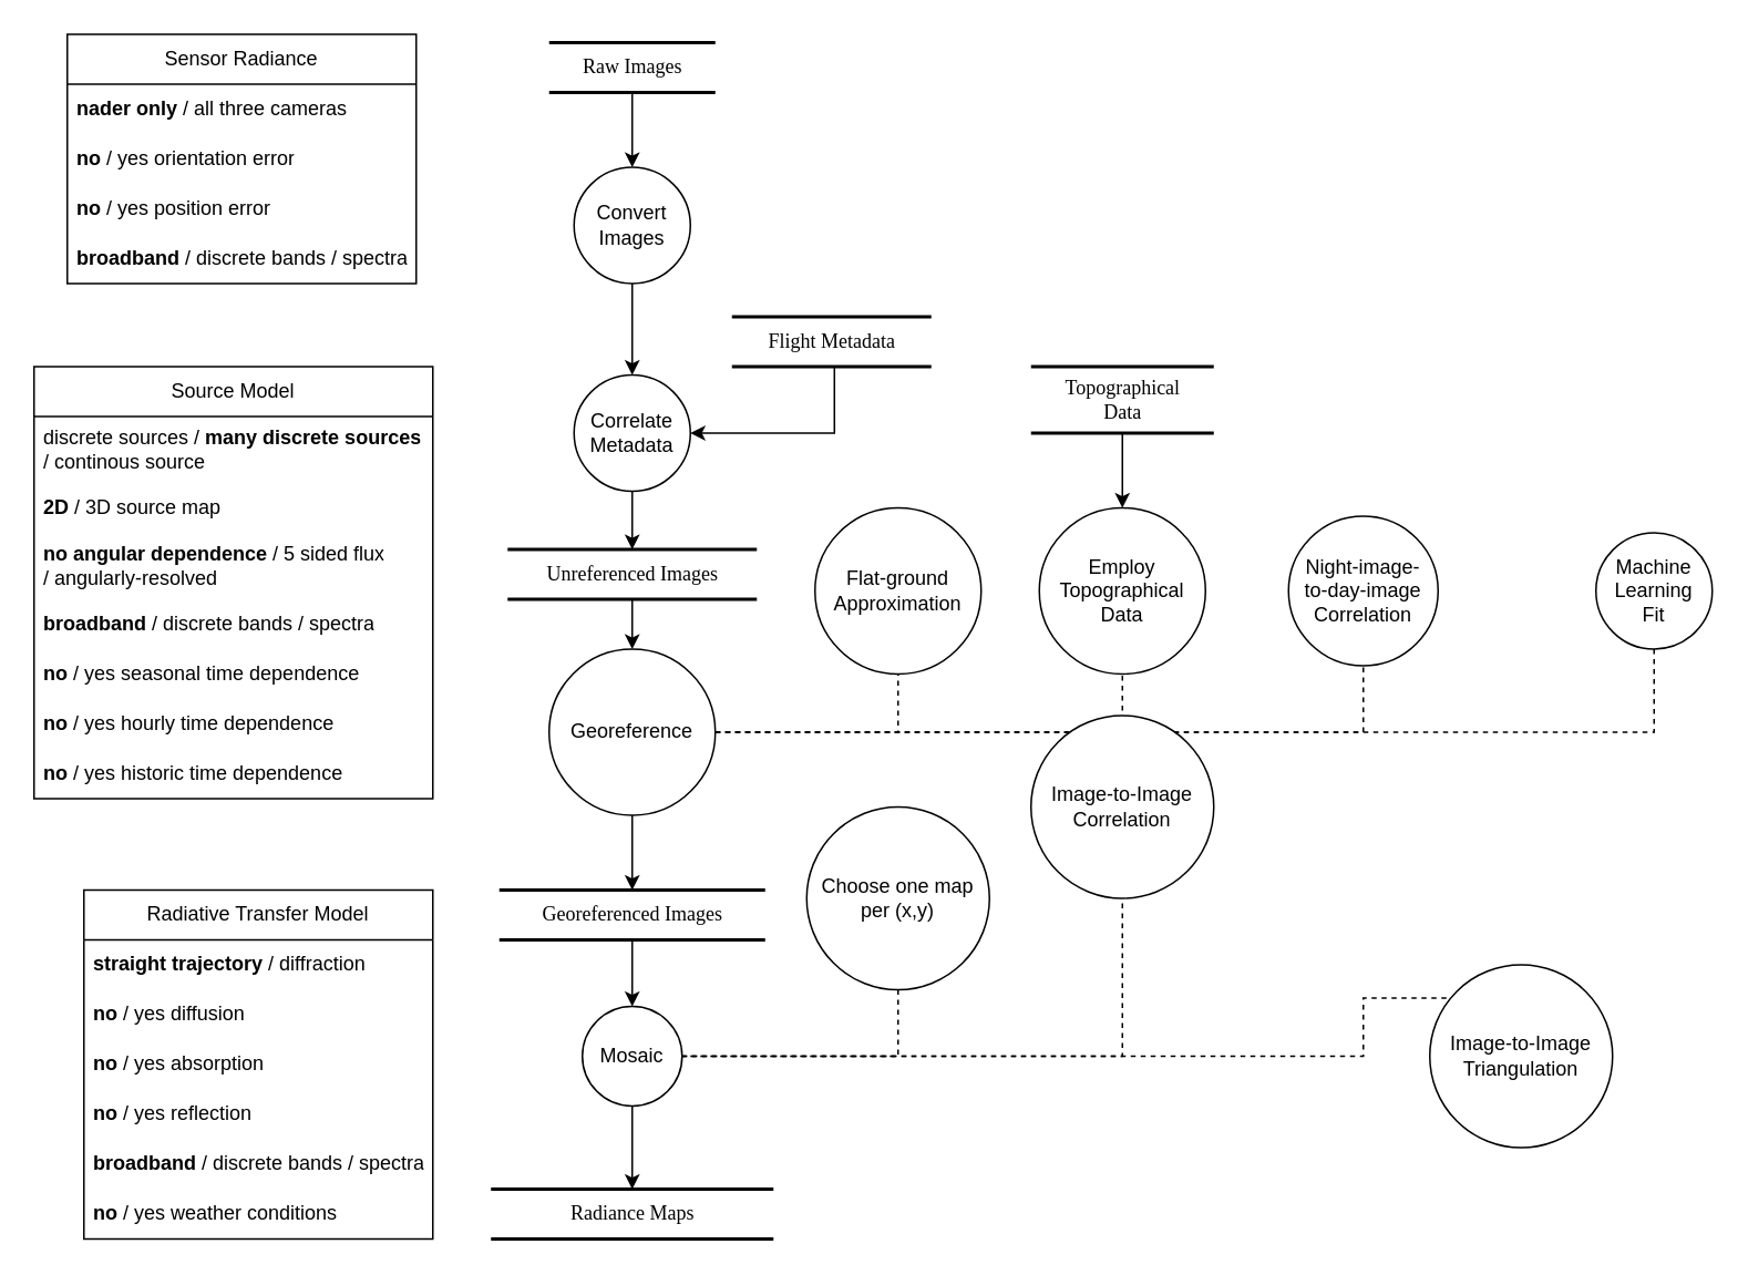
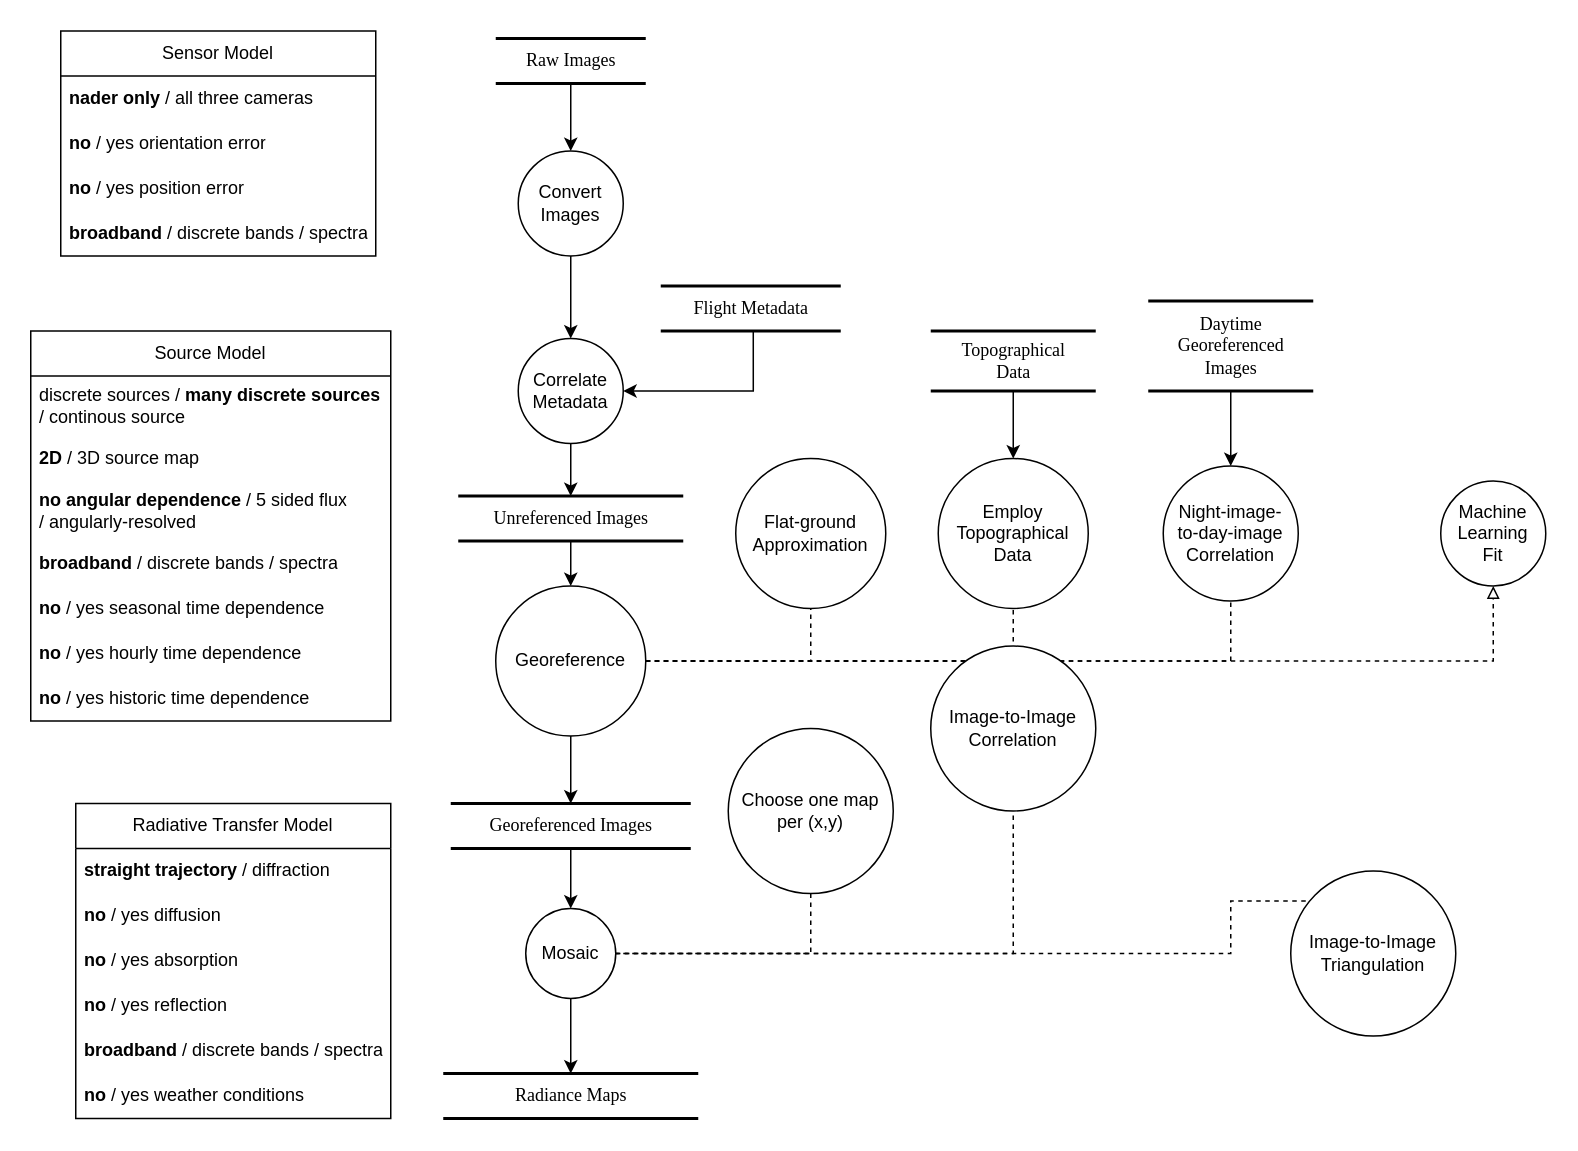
  <mxCell id="0" />
  <mxCell id="1" parent="0" />
  <mxCell id="2" value="Source Model" style="swimlane;fontStyle=0;childLayout=stackLayout;horizontal=1;startSize=30;horizontalStack=0;resizeParent=1;resizeParentMax=0;resizeLast=0;collapsible=1;marginBottom=0;whiteSpace=wrap;html=1;" vertex="1" parent="1"><mxGeometry x="20" y="220" width="240" height="260" as="geometry"><mxRectangle x="470" y="240" width="110" height="30" as="alternateBounds" /></mxGeometry></mxCell>
  <mxCell id="3" value="discrete sources / &lt;b&gt;many discrete sources&lt;/b&gt;&lt;br&gt;/ continous source" style="text;strokeColor=none;fillColor=none;align=left;verticalAlign=middle;spacingLeft=4;spacingRight=4;overflow=hidden;points=[[0,0.5],[1,0.5]];portConstraint=eastwest;rotatable=0;whiteSpace=wrap;html=1;" vertex="1" parent="2"><mxGeometry y="30" width="240" height="40" as="geometry" /></mxCell>
  <mxCell id="4" value="&lt;b&gt;2D&lt;/b&gt; / 3D source map" style="text;strokeColor=none;fillColor=none;align=left;verticalAlign=middle;spacingLeft=4;spacingRight=4;overflow=hidden;points=[[0,0.5],[1,0.5]];portConstraint=eastwest;rotatable=0;whiteSpace=wrap;html=1;" vertex="1" parent="2"><mxGeometry y="70" width="240" height="30" as="geometry" /></mxCell>
  <mxCell id="5" value="&lt;b&gt;no angular dependence&lt;/b&gt; / 5 sided flux&lt;br&gt;/ angularly-resolved" style="text;strokeColor=none;fillColor=none;align=left;verticalAlign=middle;spacingLeft=4;spacingRight=4;overflow=hidden;points=[[0,0.5],[1,0.5]];portConstraint=eastwest;rotatable=0;whiteSpace=wrap;html=1;" vertex="1" parent="2"><mxGeometry y="100" width="240" height="40" as="geometry" /></mxCell>
  <mxCell id="6" value="&lt;b&gt;broadband&lt;/b&gt; / discrete bands / spectra" style="text;strokeColor=none;fillColor=none;align=left;verticalAlign=middle;spacingLeft=4;spacingRight=4;overflow=hidden;points=[[0,0.5],[1,0.5]];portConstraint=eastwest;rotatable=0;whiteSpace=wrap;html=1;" vertex="1" parent="2"><mxGeometry y="140" width="240" height="30" as="geometry" /></mxCell>
  <mxCell id="7" value="&lt;b&gt;no&lt;/b&gt; / yes seasonal time dependence" style="text;strokeColor=none;fillColor=none;align=left;verticalAlign=middle;spacingLeft=4;spacingRight=4;overflow=hidden;points=[[0,0.5],[1,0.5]];portConstraint=eastwest;rotatable=0;whiteSpace=wrap;html=1;" vertex="1" parent="2"><mxGeometry y="170" width="240" height="30" as="geometry" /></mxCell>
  <mxCell id="8" value="&lt;b&gt;no&lt;/b&gt; / yes hourly time dependence" style="text;strokeColor=none;fillColor=none;align=left;verticalAlign=middle;spacingLeft=4;spacingRight=4;overflow=hidden;points=[[0,0.5],[1,0.5]];portConstraint=eastwest;rotatable=0;whiteSpace=wrap;html=1;" vertex="1" parent="2"><mxGeometry y="200" width="240" height="30" as="geometry" /></mxCell>
  <mxCell id="9" value="&lt;b&gt;no&lt;/b&gt; / yes historic time dependence" style="text;strokeColor=none;fillColor=none;align=left;verticalAlign=middle;spacingLeft=4;spacingRight=4;overflow=hidden;points=[[0,0.5],[1,0.5]];portConstraint=eastwest;rotatable=0;whiteSpace=wrap;html=1;" vertex="1" parent="2"><mxGeometry y="230" width="240" height="30" as="geometry" /></mxCell>
  <mxCell id="10" value="Radiative Transfer Model" style="swimlane;fontStyle=0;childLayout=stackLayout;horizontal=1;startSize=30;horizontalStack=0;resizeParent=1;resizeParentMax=0;resizeLast=0;collapsible=1;marginBottom=0;whiteSpace=wrap;html=1;" vertex="1" parent="1"><mxGeometry x="50" y="535" width="210" height="210" as="geometry"><mxRectangle x="640" y="240" width="193" height="30" as="alternateBounds" /></mxGeometry></mxCell>
  <mxCell id="11" value="&lt;b&gt;straight trajectory&lt;/b&gt; / diffraction" style="text;strokeColor=none;fillColor=none;align=left;verticalAlign=middle;spacingLeft=4;spacingRight=4;overflow=hidden;points=[[0,0.5],[1,0.5]];portConstraint=eastwest;rotatable=0;whiteSpace=wrap;html=1;" vertex="1" parent="10"><mxGeometry y="30" width="210" height="30" as="geometry" /></mxCell>
  <mxCell id="12" value="&lt;b&gt;no&lt;/b&gt; / yes diffusion" style="text;strokeColor=none;fillColor=none;align=left;verticalAlign=middle;spacingLeft=4;spacingRight=4;overflow=hidden;points=[[0,0.5],[1,0.5]];portConstraint=eastwest;rotatable=0;whiteSpace=wrap;html=1;" vertex="1" parent="10"><mxGeometry y="60" width="210" height="30" as="geometry" /></mxCell>
  <mxCell id="13" value="&lt;b&gt;no&lt;/b&gt; / yes absorption" style="text;strokeColor=none;fillColor=none;align=left;verticalAlign=middle;spacingLeft=4;spacingRight=4;overflow=hidden;points=[[0,0.5],[1,0.5]];portConstraint=eastwest;rotatable=0;whiteSpace=wrap;html=1;" vertex="1" parent="10"><mxGeometry y="90" width="210" height="30" as="geometry" /></mxCell>
  <mxCell id="14" value="&lt;b&gt;no&lt;/b&gt; / yes reflection" style="text;strokeColor=none;fillColor=none;align=left;verticalAlign=middle;spacingLeft=4;spacingRight=4;overflow=hidden;points=[[0,0.5],[1,0.5]];portConstraint=eastwest;rotatable=0;whiteSpace=wrap;html=1;" vertex="1" parent="10"><mxGeometry y="120" width="210" height="30" as="geometry" /></mxCell>
  <mxCell id="15" value="&lt;b&gt;broadband&lt;/b&gt; / discrete bands / spectra" style="text;strokeColor=none;fillColor=none;align=left;verticalAlign=middle;spacingLeft=4;spacingRight=4;overflow=hidden;points=[[0,0.5],[1,0.5]];portConstraint=eastwest;rotatable=0;whiteSpace=wrap;html=1;" vertex="1" parent="10"><mxGeometry y="150" width="210" height="30" as="geometry" /></mxCell>
  <mxCell id="16" value="&lt;b&gt;no&lt;/b&gt; / yes weather conditions" style="text;strokeColor=none;fillColor=none;align=left;verticalAlign=middle;spacingLeft=4;spacingRight=4;overflow=hidden;points=[[0,0.5],[1,0.5]];portConstraint=eastwest;rotatable=0;whiteSpace=wrap;html=1;" vertex="1" parent="10"><mxGeometry y="180" width="210" height="30" as="geometry" /></mxCell>
- <mxCell id="17" value="Sensor Radiance" style="swimlane;fontStyle=0;childLayout=stackLayout;horizontal=1;startSize=30;horizontalStack=0;resizeParent=1;resizeParentMax=0;resizeLast=0;collapsible=1;marginBottom=0;whiteSpace=wrap;html=1;" vertex="1" parent="1"><mxGeometry x="40" y="20" width="210" height="150" as="geometry"><mxRectangle x="240" y="240" width="110" height="30" as="alternateBounds" /></mxGeometry></mxCell>
+ <mxCell id="17" value="Sensor Model" style="swimlane;fontStyle=0;childLayout=stackLayout;horizontal=1;startSize=30;horizontalStack=0;resizeParent=1;resizeParentMax=0;resizeLast=0;collapsible=1;marginBottom=0;whiteSpace=wrap;html=1;" vertex="1" parent="1"><mxGeometry x="40" y="20" width="210" height="150" as="geometry"><mxRectangle x="240" y="240" width="110" height="30" as="alternateBounds" /></mxGeometry></mxCell>
  <mxCell id="18" value="&lt;b&gt;nader only&lt;/b&gt; / all three cameras" style="text;strokeColor=none;fillColor=none;align=left;verticalAlign=middle;spacingLeft=4;spacingRight=4;overflow=hidden;points=[[0,0.5],[1,0.5]];portConstraint=eastwest;rotatable=0;whiteSpace=wrap;html=1;" vertex="1" parent="17"><mxGeometry y="30" width="210" height="30" as="geometry" /></mxCell>
  <mxCell id="19" value="&lt;b&gt;no&lt;/b&gt; / yes orientation error" style="text;strokeColor=none;fillColor=none;align=left;verticalAlign=middle;spacingLeft=4;spacingRight=4;overflow=hidden;points=[[0,0.5],[1,0.5]];portConstraint=eastwest;rotatable=0;whiteSpace=wrap;html=1;" vertex="1" parent="17"><mxGeometry y="60" width="210" height="30" as="geometry" /></mxCell>
  <mxCell id="20" value="&lt;b&gt;no&lt;/b&gt; / yes position error" style="text;strokeColor=none;fillColor=none;align=left;verticalAlign=middle;spacingLeft=4;spacingRight=4;overflow=hidden;points=[[0,0.5],[1,0.5]];portConstraint=eastwest;rotatable=0;whiteSpace=wrap;html=1;" vertex="1" parent="17"><mxGeometry y="90" width="210" height="30" as="geometry" /></mxCell>
  <mxCell id="21" value="&lt;b&gt;broadband&lt;/b&gt; / discrete bands / spectra" style="text;strokeColor=none;fillColor=none;align=left;verticalAlign=middle;spacingLeft=4;spacingRight=4;overflow=hidden;points=[[0,0.5],[1,0.5]];portConstraint=eastwest;rotatable=0;whiteSpace=wrap;html=1;" vertex="1" parent="17"><mxGeometry y="120" width="210" height="30" as="geometry" /></mxCell>
  <mxCell id="22" value="" style="edgeStyle=orthogonalEdgeStyle;rounded=0;orthogonalLoop=1;jettySize=auto;html=1;" edge="1" parent="1" source="23" target="25"><mxGeometry relative="1" as="geometry" /></mxCell>
  <mxCell id="23" value="Raw Images" style="html=1;rounded=0;shadow=0;comic=0;labelBackgroundColor=none;strokeWidth=2;fontFamily=Verdana;fontSize=12;align=center;shape=mxgraph.ios7ui.horLines;" vertex="1" parent="1"><mxGeometry x="330" y="25" width="100" height="30" as="geometry" /></mxCell>
  <mxCell id="24" value="" style="edgeStyle=orthogonalEdgeStyle;rounded=0;orthogonalLoop=1;jettySize=auto;html=1;" edge="1" parent="1" source="25" target="28"><mxGeometry relative="1" as="geometry" /></mxCell>
  <mxCell id="25" value="Convert&lt;br&gt;Images" style="shape=ellipse;html=1;dashed=0;whiteSpace=wrap;aspect=fixed;perimeter=ellipsePerimeter;" vertex="1" parent="1"><mxGeometry x="345" y="100" width="70" height="70" as="geometry" /></mxCell>
  <mxCell id="26" value="" style="edgeStyle=orthogonalEdgeStyle;rounded=0;orthogonalLoop=1;jettySize=auto;html=1;" edge="1" parent="1" source="28" target="31"><mxGeometry relative="1" as="geometry" /></mxCell>
  <mxCell id="27" style="edgeStyle=orthogonalEdgeStyle;rounded=0;orthogonalLoop=1;jettySize=auto;html=1;exitX=1;exitY=0.5;exitDx=0;exitDy=0;entryX=0.514;entryY=0.981;entryDx=0;entryDy=0;entryPerimeter=0;endArrow=none;endFill=0;startArrow=classic;startFill=1;" edge="1" parent="1" source="28" target="29"><mxGeometry relative="1" as="geometry" /></mxCell>
  <mxCell id="28" value="Correlate&lt;br&gt;Metadata" style="shape=ellipse;html=1;dashed=0;whiteSpace=wrap;aspect=fixed;perimeter=ellipsePerimeter;" vertex="1" parent="1"><mxGeometry x="345" y="225" width="70" height="70" as="geometry" /></mxCell>
  <mxCell id="29" value="Flight Metadata" style="html=1;rounded=0;shadow=0;comic=0;labelBackgroundColor=none;strokeWidth=2;fontFamily=Verdana;fontSize=12;align=center;shape=mxgraph.ios7ui.horLines;" vertex="1" parent="1"><mxGeometry x="440" y="190" width="120" height="30" as="geometry" /></mxCell>
  <mxCell id="30" value="" style="edgeStyle=orthogonalEdgeStyle;rounded=0;orthogonalLoop=1;jettySize=auto;html=1;" edge="1" parent="1" source="31" target="37"><mxGeometry relative="1" as="geometry" /></mxCell>
  <mxCell id="31" value="Unreferenced Images" style="html=1;rounded=0;shadow=0;comic=0;labelBackgroundColor=none;strokeWidth=2;fontFamily=Verdana;fontSize=12;align=center;shape=mxgraph.ios7ui.horLines;" vertex="1" parent="1"><mxGeometry x="305" y="330" width="150" height="30" as="geometry" /></mxCell>
  <mxCell id="32" value="" style="edgeStyle=orthogonalEdgeStyle;rounded=0;orthogonalLoop=1;jettySize=auto;html=1;" edge="1" parent="1" source="37" target="39"><mxGeometry relative="1" as="geometry" /></mxCell>
  <mxCell id="33" value="" style="edgeStyle=orthogonalEdgeStyle;rounded=0;orthogonalLoop=1;jettySize=auto;html=1;endArrow=none;endFill=0;dashed=1;" edge="1" parent="1" source="37" target="50"><mxGeometry relative="1" as="geometry"><Array as="points"><mxPoint x="540" y="440" /></Array></mxGeometry></mxCell>
  <mxCell id="34" style="edgeStyle=orthogonalEdgeStyle;rounded=0;orthogonalLoop=1;jettySize=auto;html=1;exitX=1;exitY=0.5;exitDx=0;exitDy=0;entryX=0.5;entryY=1;entryDx=0;entryDy=0;endArrow=none;endFill=0;dashed=1;" edge="1" parent="1" source="37" target="51"><mxGeometry relative="1" as="geometry" /></mxCell>
  <mxCell id="35" style="edgeStyle=orthogonalEdgeStyle;rounded=0;orthogonalLoop=1;jettySize=auto;html=1;exitX=1;exitY=0.5;exitDx=0;exitDy=0;entryX=0.5;entryY=1;entryDx=0;entryDy=0;endArrow=none;endFill=0;dashed=1;" edge="1" parent="1" source="37" target="48"><mxGeometry relative="1" as="geometry" /></mxCell>
- <mxCell id="36" style="edgeStyle=orthogonalEdgeStyle;rounded=0;orthogonalLoop=1;jettySize=auto;html=1;exitX=1;exitY=0.5;exitDx=0;exitDy=0;entryX=0.5;entryY=1;entryDx=0;entryDy=0;endArrow=none;endFill=0;dashed=1;" edge="1" parent="1" source="37" target="56"><mxGeometry relative="1" as="geometry" /></mxCell>
+ <mxCell id="36" style="edgeStyle=orthogonalEdgeStyle;rounded=0;orthogonalLoop=1;jettySize=auto;html=1;exitX=1;exitY=0.5;exitDx=0;exitDy=0;entryX=0.5;entryY=1;entryDx=0;entryDy=0;endArrow=block;endFill=0;dashed=1;" edge="1" parent="1" source="37" target="56"><mxGeometry relative="1" as="geometry" /></mxCell>
  <mxCell id="37" value="Georeference" style="shape=ellipse;html=1;dashed=0;whiteSpace=wrap;aspect=fixed;perimeter=ellipsePerimeter;" vertex="1" parent="1"><mxGeometry x="330" y="390" width="100" height="100" as="geometry" /></mxCell>
  <mxCell id="38" value="" style="edgeStyle=orthogonalEdgeStyle;rounded=0;orthogonalLoop=1;jettySize=auto;html=1;" edge="1" parent="1" source="39" target="43"><mxGeometry relative="1" as="geometry" /></mxCell>
  <mxCell id="39" value="Georeferenced Images" style="html=1;rounded=0;shadow=0;comic=0;labelBackgroundColor=none;strokeWidth=2;fontFamily=Verdana;fontSize=12;align=center;shape=mxgraph.ios7ui.horLines;" vertex="1" parent="1"><mxGeometry x="300" y="535" width="160" height="30" as="geometry" /></mxCell>
  <mxCell id="40" value="" style="edgeStyle=orthogonalEdgeStyle;rounded=0;orthogonalLoop=1;jettySize=auto;html=1;" edge="1" parent="1" source="43" target="44"><mxGeometry relative="1" as="geometry" /></mxCell>
  <mxCell id="41" style="edgeStyle=orthogonalEdgeStyle;rounded=0;orthogonalLoop=1;jettySize=auto;html=1;exitX=1;exitY=0.5;exitDx=0;exitDy=0;entryX=0.5;entryY=1;entryDx=0;entryDy=0;endArrow=none;endFill=0;dashed=1;strokeWidth=1;" edge="1" parent="1" source="43" target="47"><mxGeometry relative="1" as="geometry"><Array as="points"><mxPoint x="675" y="635" /></Array></mxGeometry></mxCell>
  <mxCell id="42" style="edgeStyle=orthogonalEdgeStyle;rounded=0;orthogonalLoop=1;jettySize=auto;html=1;exitX=1;exitY=0.5;exitDx=0;exitDy=0;entryX=0.5;entryY=1;entryDx=0;entryDy=0;endArrow=none;endFill=0;dashed=1;strokeWidth=1;" edge="1" parent="1" source="43" target="49"><mxGeometry relative="1" as="geometry"><Array as="points"><mxPoint x="820" y="635" /><mxPoint x="820" y="600" /></Array></mxGeometry></mxCell>
  <mxCell id="43" value="Mosaic" style="shape=ellipse;html=1;dashed=0;whiteSpace=wrap;aspect=fixed;perimeter=ellipsePerimeter;" vertex="1" parent="1"><mxGeometry x="350" y="605" width="60" height="60" as="geometry" /></mxCell>
  <mxCell id="44" value="Radiance Maps" style="html=1;rounded=0;shadow=0;comic=0;labelBackgroundColor=none;strokeWidth=2;fontFamily=Verdana;fontSize=12;align=center;shape=mxgraph.ios7ui.horLines;" vertex="1" parent="1"><mxGeometry x="295" y="715" width="170" height="30" as="geometry" /></mxCell>
  <mxCell id="45" value="" style="edgeStyle=orthogonalEdgeStyle;rounded=0;orthogonalLoop=1;jettySize=auto;html=1;endArrow=none;endFill=0;dashed=1;strokeWidth=1;" edge="1" parent="1" source="46" target="43"><mxGeometry relative="1" as="geometry"><Array as="points"><mxPoint x="540" y="635" /></Array></mxGeometry></mxCell>
  <mxCell id="46" value="Choose one map&lt;br&gt;per (x,y)" style="shape=ellipse;html=1;dashed=0;whiteSpace=wrap;aspect=fixed;perimeter=ellipsePerimeter;" vertex="1" parent="1"><mxGeometry x="485" y="485" width="110" height="110" as="geometry" /></mxCell>
  <mxCell id="47" value="Image-to-Image&lt;br&gt;Correlation" style="shape=ellipse;html=1;dashed=0;whiteSpace=wrap;aspect=fixed;perimeter=ellipsePerimeter;" vertex="1" parent="1"><mxGeometry x="620" y="430" width="110" height="110" as="geometry" /></mxCell>
  <mxCell id="48" value="Night-image-&lt;br&gt;to-day-image&lt;br&gt;Correlation" style="shape=ellipse;html=1;dashed=0;whiteSpace=wrap;aspect=fixed;perimeter=ellipsePerimeter;" vertex="1" parent="1"><mxGeometry x="775" y="310" width="90" height="90" as="geometry" /></mxCell>
  <mxCell id="49" value="Image-to-Image&lt;br&gt;Triangulation" style="shape=ellipse;html=1;dashed=0;whiteSpace=wrap;aspect=fixed;perimeter=ellipsePerimeter;" vertex="1" parent="1"><mxGeometry x="860" y="580" width="110" height="110" as="geometry" /></mxCell>
  <mxCell id="50" value="Flat-ground&lt;br&gt;Approximation" style="shape=ellipse;html=1;dashed=0;whiteSpace=wrap;aspect=fixed;perimeter=ellipsePerimeter;" vertex="1" parent="1"><mxGeometry x="490" y="305" width="100" height="100" as="geometry" /></mxCell>
  <mxCell id="51" value="Employ&lt;br&gt;Topographical&lt;br&gt;Data" style="shape=ellipse;html=1;dashed=0;whiteSpace=wrap;aspect=fixed;perimeter=ellipsePerimeter;" vertex="1" parent="1"><mxGeometry x="625" y="305" width="100" height="100" as="geometry" /></mxCell>
+ <mxCell id="52" value="" style="edgeStyle=orthogonalEdgeStyle;rounded=0;orthogonalLoop=1;jettySize=auto;html=1;" edge="1" parent="1" source="53" target="48"><mxGeometry relative="1" as="geometry" /></mxCell>
+ <mxCell id="53" value="Daytime&lt;br&gt;Georeferenced&lt;br&gt;Images" style="html=1;rounded=0;shadow=0;comic=0;labelBackgroundColor=none;strokeWidth=2;fontFamily=Verdana;fontSize=12;align=center;shape=mxgraph.ios7ui.horLines;points=[];" vertex="1" parent="1"><mxGeometry x="765" y="200" width="110" height="60" as="geometry" /></mxCell>
  <mxCell id="54" value="" style="edgeStyle=orthogonalEdgeStyle;rounded=0;orthogonalLoop=1;jettySize=auto;html=1;" edge="1" parent="1" source="55" target="51"><mxGeometry relative="1" as="geometry" /></mxCell>
  <mxCell id="55" value="Topographical&lt;br&gt;Data" style="html=1;rounded=0;shadow=0;comic=0;labelBackgroundColor=none;strokeWidth=2;fontFamily=Verdana;fontSize=12;align=center;shape=mxgraph.ios7ui.horLines;points=[];" vertex="1" parent="1"><mxGeometry x="620" y="220" width="110" height="40" as="geometry" /></mxCell>
  <mxCell id="56" value="Machine&lt;br&gt;Learning&lt;br&gt;Fit" style="shape=ellipse;html=1;dashed=0;whiteSpace=wrap;aspect=fixed;perimeter=ellipsePerimeter;" vertex="1" parent="1"><mxGeometry x="960" y="320" width="70" height="70" as="geometry" /></mxCell>
